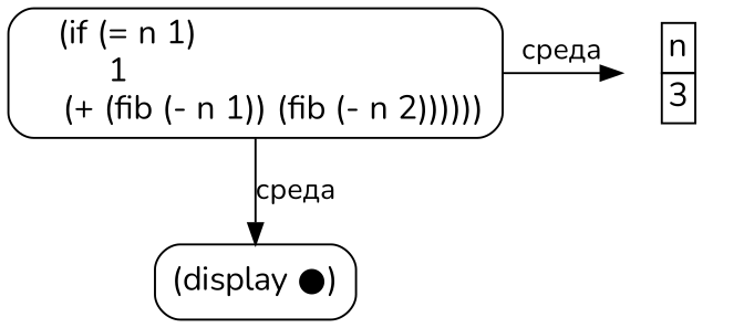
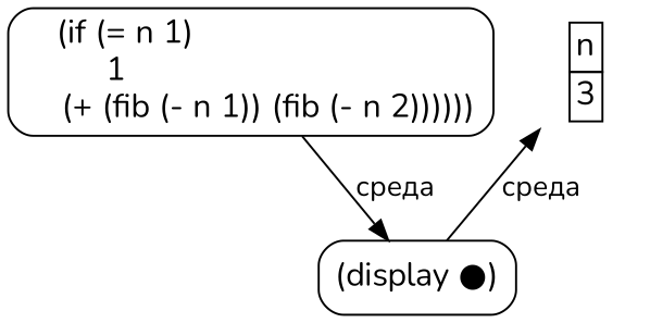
  digraph {
    fontname=Nunito
    node [fontname=Nunito fontsize=16 shape=rect style=rounded]
    edge [fontname=Nunito]
    n1 [label="(if (= n 1)                           \n    1                                 \n    (+ (fib (- n 1)) (fib (- n 2))))))\n"]
    n2 [label=<       <table border="0" cellborder="1" cellspacing="0">       <tr><td>n</td></tr>       <tr><td>3</td></tr>       </table>     > shape=none]
    n3 [label="(display ●)"]
    subgraph sub_1 {
      rank=same
      n1
      n2
    }
-   n1 -> n2 [label="среда"]
+   n3 -> n2 [label="среда"]
    n1 -> n3 [label="среда"]
  }
